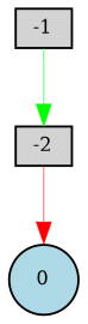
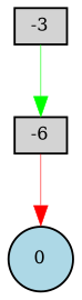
  digraph {
    node [fillcolor=lightgray fontsize=9 shape=box style=filled]
    edge [style=solid]
-   -1 [height=0.2 width=0.2]
-   -2 [height=0.2 width=0.2]
+   -1 [height=0.2 width=0.2 label=-3]
+   -2 [height=0.2 width=0.2 label=-6]
    0 [fillcolor=lightblue height=0.2 shape=circle width=0.2]
    -1 -> -2 [color=green penwidth=0.32619456584402606]
    -2 -> 0 [color=red penwidth=0.30666795303423755]
  }
